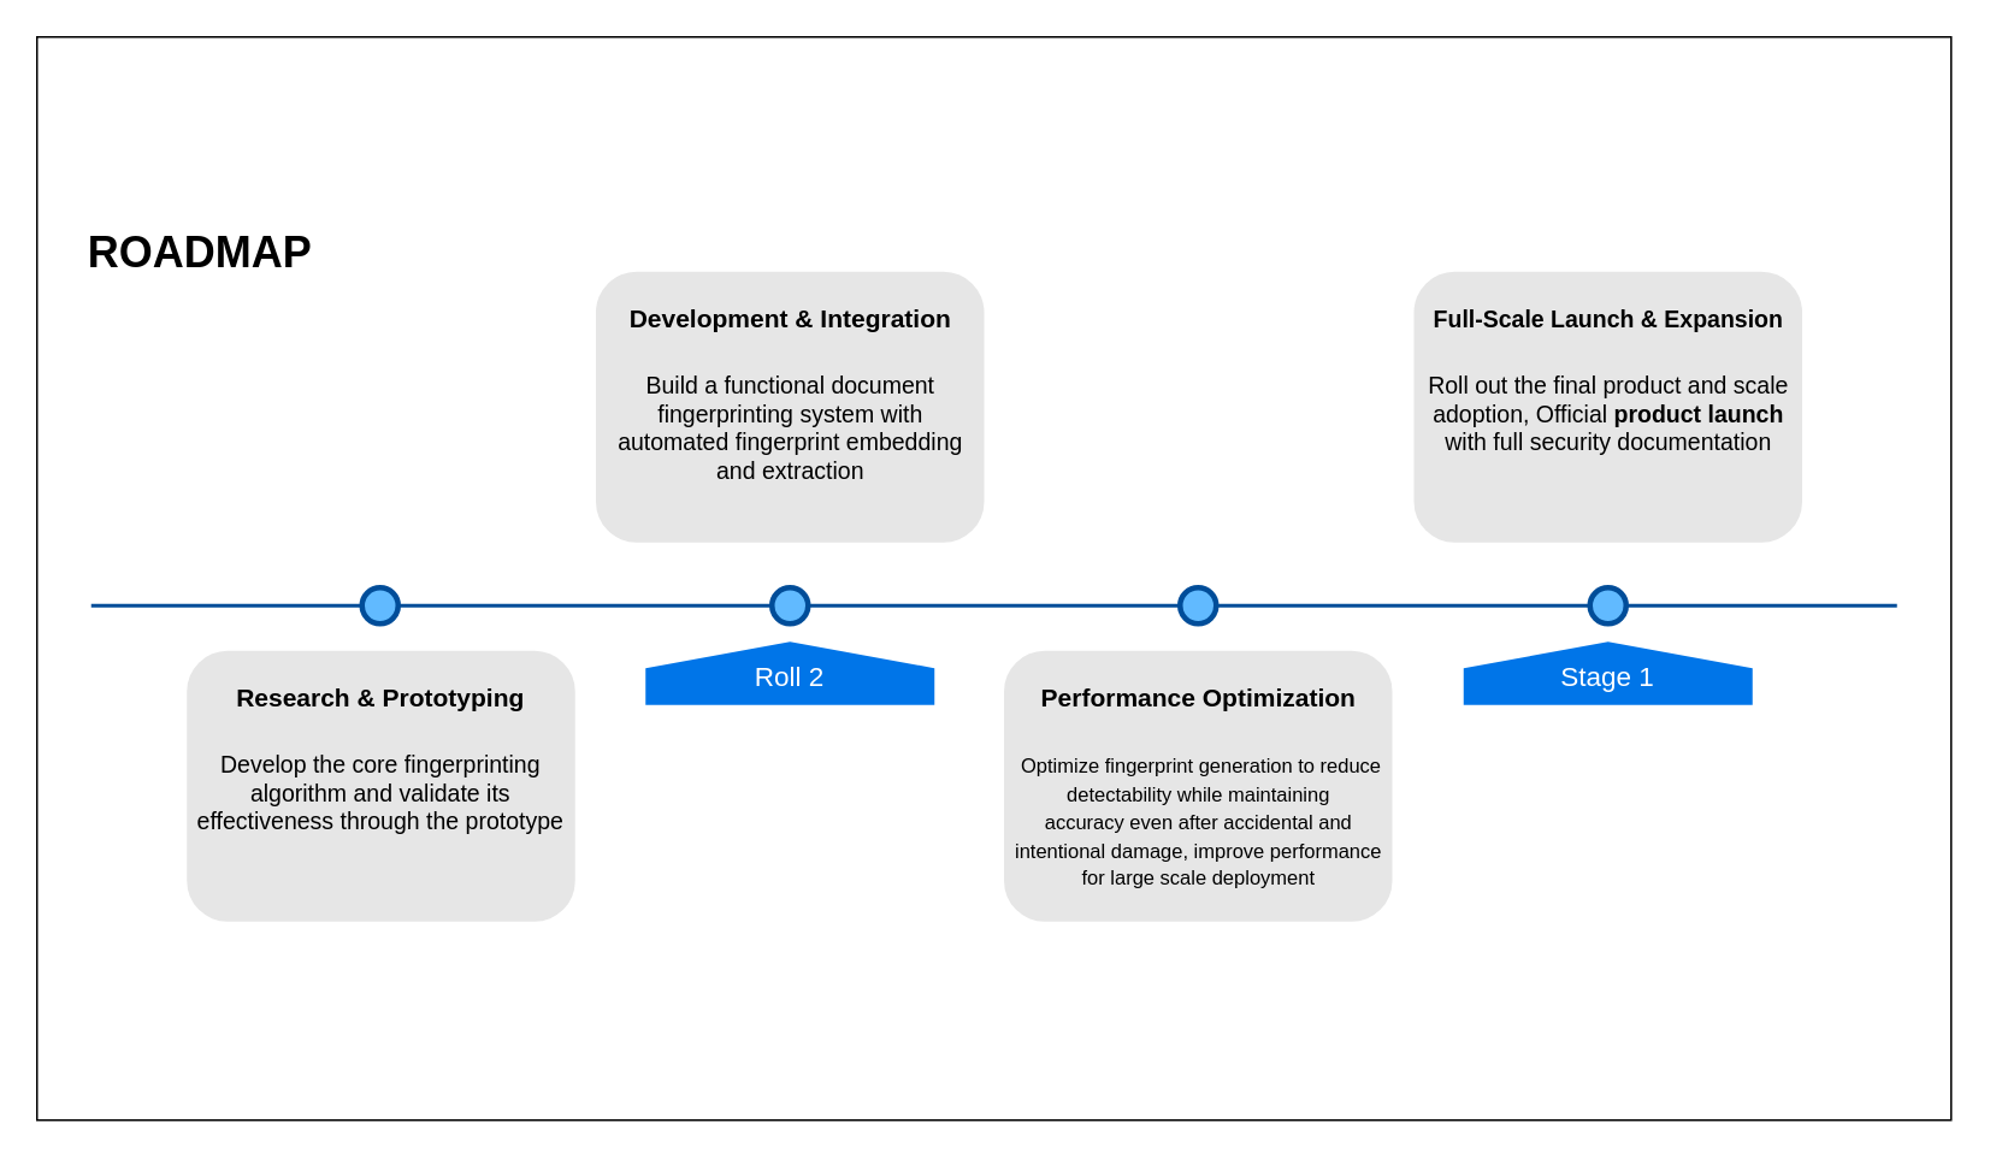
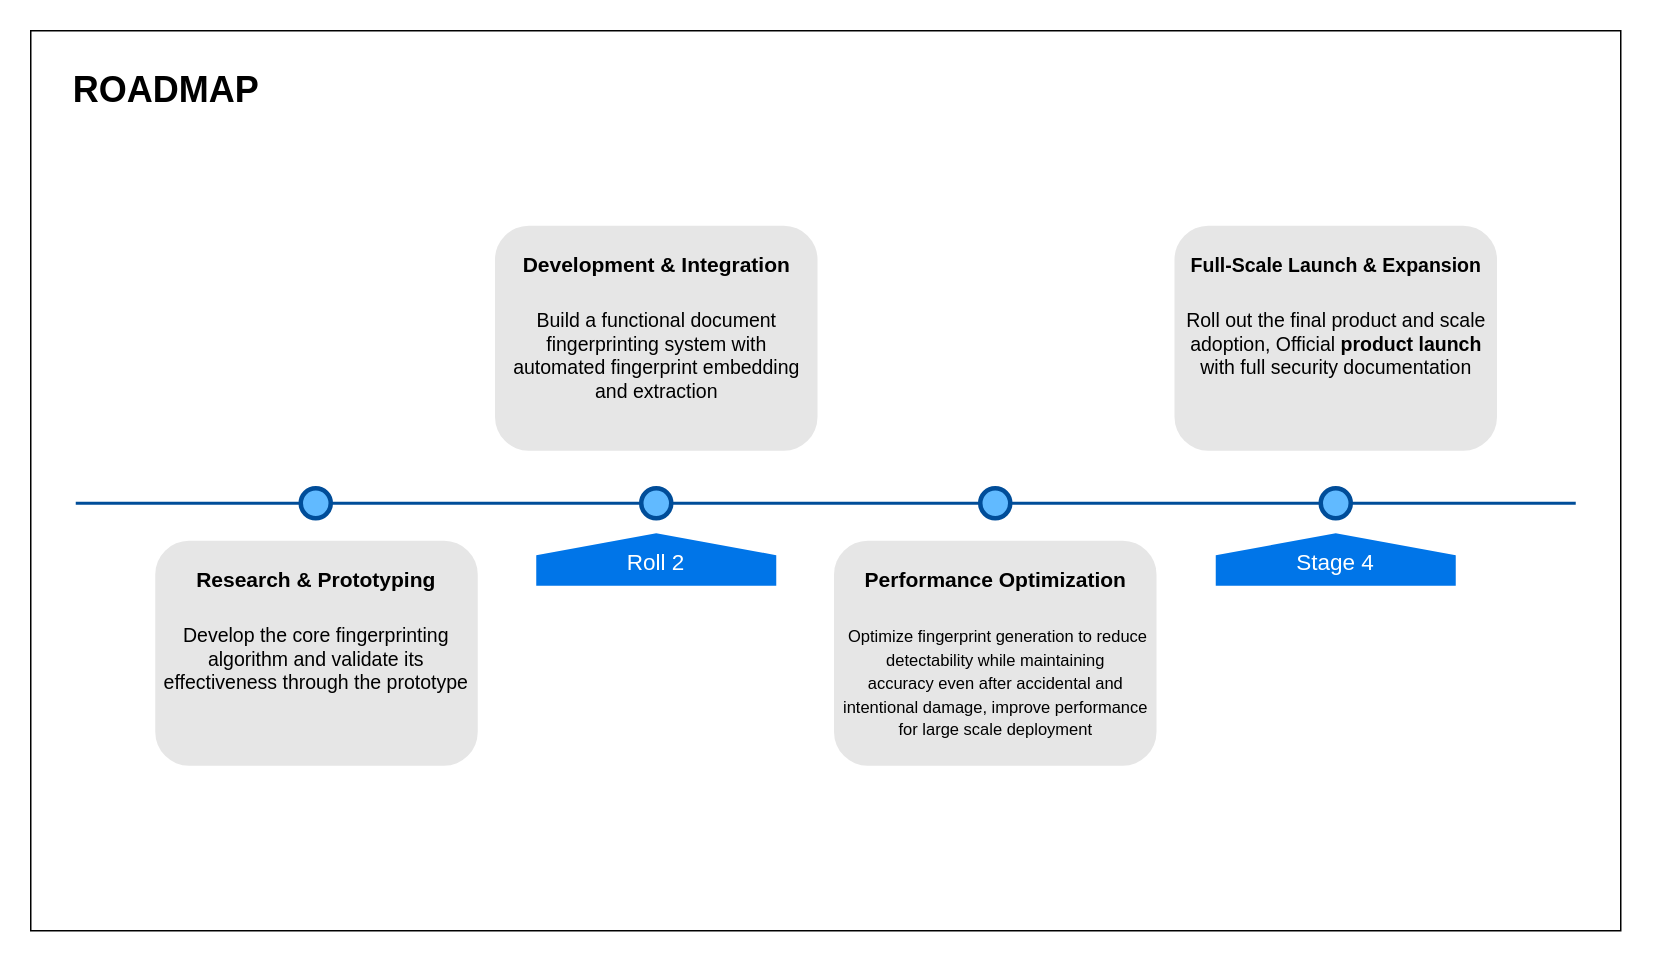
  <mxCell id="0" />
  <mxCell id="1" parent="0" />
  <mxCell id="2" value="" style="rounded=0;whiteSpace=wrap;html=1;" vertex="1" parent="1"><mxGeometry x="20" y="20" width="1060" height="600" as="geometry" /></mxCell>
  <mxCell id="3" value="" style="line;strokeWidth=2;html=1;fillColor=none;fontSize=28;fontColor=#004D99;strokeColor=#004D99;" parent="1" vertex="1"><mxGeometry x="50" y="330" width="1000" height="10" as="geometry" /></mxCell>
  <mxCell id="4" value="&lt;span&gt;Roll 2&lt;/span&gt;" style="shape=offPageConnector;whiteSpace=wrap;html=1;fillColor=#0075E8;fontSize=15;fontColor=#FFFFFF;size=0.418;flipV=1;verticalAlign=bottom;strokeColor=none;spacingBottom=4;" parent="1" vertex="1"><mxGeometry x="357" y="355" width="160" height="35" as="geometry" /></mxCell>
- <mxCell id="5" value="&lt;span&gt;Stage 1&lt;/span&gt;" style="shape=offPageConnector;whiteSpace=wrap;html=1;fillColor=#0075E8;fontSize=15;fontColor=#FFFFFF;size=0.418;flipV=1;verticalAlign=bottom;strokeColor=none;spacingBottom=4;" parent="1" vertex="1"><mxGeometry x="810" y="355" width="160" height="35" as="geometry" /></mxCell>
+ <mxCell id="5" value="&lt;span&gt;Stage 4&lt;/span&gt;" style="shape=offPageConnector;whiteSpace=wrap;html=1;fillColor=#0075E8;fontSize=15;fontColor=#FFFFFF;size=0.418;flipV=1;verticalAlign=bottom;strokeColor=none;spacingBottom=4;" parent="1" vertex="1"><mxGeometry x="810" y="355" width="160" height="35" as="geometry" /></mxCell>
  <mxCell id="6" value="" style="ellipse;whiteSpace=wrap;html=1;fillColor=#61BAFF;fontSize=28;fontColor=#004D99;strokeWidth=3;strokeColor=#004D99;" parent="1" vertex="1"><mxGeometry x="200" y="325" width="20" height="20" as="geometry" /></mxCell>
  <mxCell id="7" value="" style="ellipse;whiteSpace=wrap;html=1;fillColor=#61BAFF;fontSize=28;fontColor=#004D99;strokeWidth=3;strokeColor=#004D99;" parent="1" vertex="1"><mxGeometry x="427" y="325" width="20" height="20" as="geometry" /></mxCell>
  <mxCell id="8" value="" style="ellipse;whiteSpace=wrap;html=1;fillColor=#61BAFF;fontSize=28;fontColor=#004D99;strokeWidth=3;strokeColor=#004D99;" parent="1" vertex="1"><mxGeometry x="653" y="325" width="20" height="20" as="geometry" /></mxCell>
  <mxCell id="9" value="" style="ellipse;whiteSpace=wrap;html=1;fillColor=#61BAFF;fontSize=28;fontColor=#004D99;strokeWidth=3;strokeColor=#004D99;" parent="1" vertex="1"><mxGeometry x="880" y="325" width="20" height="20" as="geometry" /></mxCell>
  <mxCell id="10" value="&lt;h1&gt;&lt;font style=&quot;font-size: 14px;&quot;&gt;Research &amp;amp; Prototyping&lt;/font&gt;&lt;/h1&gt;&lt;p&gt;&lt;font style=&quot;font-size: 13px;&quot;&gt;Develop the core fingerprinting algorithm and validate its effectiveness through the prototype&lt;/font&gt;&lt;/p&gt;" style="text;html=1;spacing=5;spacingTop=-20;whiteSpace=wrap;overflow=hidden;strokeColor=none;strokeWidth=3;fillColor=#E6E6E6;fontSize=13;fontColor=#000000;align=center;rounded=1;" parent="1" vertex="1"><mxGeometry x="103" y="360" width="215" height="150" as="geometry" /></mxCell>
  <mxCell id="11" value="&lt;h1&gt;&lt;font style=&quot;font-size: 14px;&quot;&gt;Development &amp;amp; Integration&lt;/font&gt;&lt;/h1&gt;&lt;div&gt;Build a functional document fingerprinting system with automated fingerprint embedding and extraction&lt;/div&gt;" style="text;html=1;spacing=5;spacingTop=-20;whiteSpace=wrap;overflow=hidden;strokeColor=none;strokeWidth=3;fillColor=#E6E6E6;fontSize=13;fontColor=#000000;align=center;rounded=1;" parent="1" vertex="1"><mxGeometry x="329.5" y="150" width="215" height="150" as="geometry" /></mxCell>
  <mxCell id="12" value="&lt;h1&gt;&lt;font style=&quot;font-size: 14px;&quot;&gt;Performance Optimization&lt;/font&gt;&lt;/h1&gt;&lt;p&gt;&lt;font style=&quot;font-size: 11px;&quot;&gt;&amp;nbsp;Optimize fingerprint generation to &lt;span style=&quot;&quot; data-end=&quot;1233&quot; data-start=&quot;1209&quot;&gt;reduce detectabilit&lt;/span&gt;&lt;span style=&quot;&quot; data-end=&quot;1233&quot; data-start=&quot;1209&quot;&gt;y&lt;/span&gt;&lt;b&gt; &lt;/b&gt;while maintaining accuracy&amp;nbsp;even after accidental and intentional damage, improve performance for large scale deployment&lt;/font&gt;&lt;/p&gt;" style="text;html=1;spacing=5;spacingTop=-20;whiteSpace=wrap;overflow=hidden;strokeColor=none;strokeWidth=3;fillColor=#E6E6E6;fontSize=13;fontColor=#000000;align=center;rounded=1;" parent="1" vertex="1"><mxGeometry x="555.5" y="360" width="215" height="150" as="geometry" /></mxCell>
  <mxCell id="13" value="&lt;h1&gt;&lt;span style=&quot;background-color: transparent; color: light-dark(rgb(0, 0, 0), rgb(237, 237, 237)); font-size: 13px;&quot;&gt;Full-Scale Launch &amp;amp; Expansion&lt;/span&gt;&lt;/h1&gt;&lt;div&gt;Roll out the final product and scale adoption,&amp;nbsp;&lt;span style=&quot;background-color: transparent; color: light-dark(rgb(0, 0, 0), rgb(237, 237, 237));&quot;&gt;Official &lt;/span&gt;&lt;strong style=&quot;background-color: transparent; color: light-dark(rgb(0, 0, 0), rgb(237, 237, 237));&quot; data-end=&quot;2151&quot; data-start=&quot;2133&quot;&gt;product launch&lt;/strong&gt;&lt;span style=&quot;background-color: transparent; color: light-dark(rgb(0, 0, 0), rgb(237, 237, 237));&quot;&gt; with full security documentation&lt;/span&gt;&lt;/div&gt;" style="text;html=1;spacing=5;spacingTop=-20;whiteSpace=wrap;overflow=hidden;strokeColor=none;strokeWidth=3;fillColor=#E6E6E6;fontSize=13;fontColor=#000000;align=center;rounded=1;" parent="1" vertex="1"><mxGeometry x="782.5" y="150" width="215" height="150" as="geometry" /></mxCell>
- <mxCell id="14" value="ROADMAP" style="text;strokeColor=none;fillColor=none;html=1;fontSize=24;fontStyle=1;verticalAlign=middle;align=center;" vertex="1" parent="1"><mxGeometry x="40" y="120" width="140" height="40" as="geometry" /></mxCell>
+ <mxCell id="14" value="ROADMAP" style="text;strokeColor=none;fillColor=none;html=1;fontSize=24;fontStyle=1;verticalAlign=middle;align=center;" vertex="1" parent="1"><mxGeometry x="40" y="40" width="140" height="40" as="geometry" /></mxCell>
